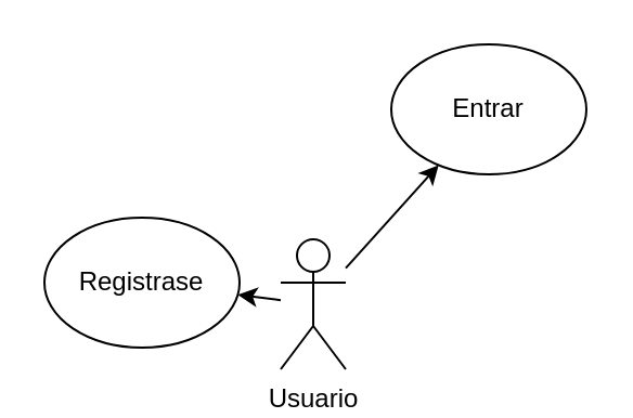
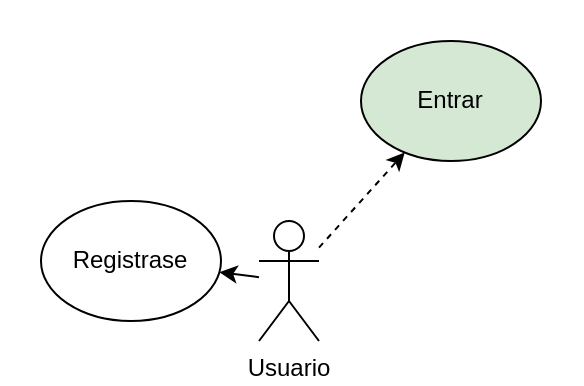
  <mxCell id="0" />
  <mxCell id="1" parent="0" />
  <mxCell id="2" value="Usuario" style="shape=umlActor;verticalLabelPosition=bottom;verticalAlign=top;html=1;outlineConnect=0;horizontal=1;" vertex="1" parent="1"><mxGeometry x="129" y="110" width="30" height="60" as="geometry" /></mxCell>
  <mxCell id="3" value="Registrase" style="ellipse;whiteSpace=wrap;html=1;" vertex="1" parent="1"><mxGeometry x="20" y="100" width="90" height="60" as="geometry" /></mxCell>
  <mxCell id="4" value="" style="endArrow=classic;html=1;rounded=0;" edge="1" parent="1" source="2" target="3"><mxGeometry width="50" height="50" relative="1" as="geometry"><mxPoint x="120" y="290" as="sourcePoint" /><mxPoint x="170" y="240" as="targetPoint" /></mxGeometry></mxCell>
- <mxCell id="5" value="Entrar" style="ellipse;whiteSpace=wrap;html=1;" vertex="1" parent="1"><mxGeometry x="180" y="20" width="90" height="60" as="geometry" /></mxCell>
- <mxCell id="6" value="" style="endArrow=classic;html=1;rounded=0;" edge="1" parent="1" source="2" target="5"><mxGeometry width="50" height="50" relative="1" as="geometry"><mxPoint x="120" y="290" as="sourcePoint" /><mxPoint x="170" y="240" as="targetPoint" /></mxGeometry></mxCell>
+ <mxCell id="5" value="Entrar" style="ellipse;whiteSpace=wrap;html=1;fillColor=#d5e8d4;" vertex="1" parent="1"><mxGeometry x="180" y="20" width="90" height="60" as="geometry" /></mxCell>
+ <mxCell id="6" value="" style="endArrow=classic;html=1;rounded=0;dashed=1;" edge="1" parent="1" source="2" target="5"><mxGeometry width="50" height="50" relative="1" as="geometry"><mxPoint x="120" y="290" as="sourcePoint" /><mxPoint x="170" y="240" as="targetPoint" /></mxGeometry></mxCell>
